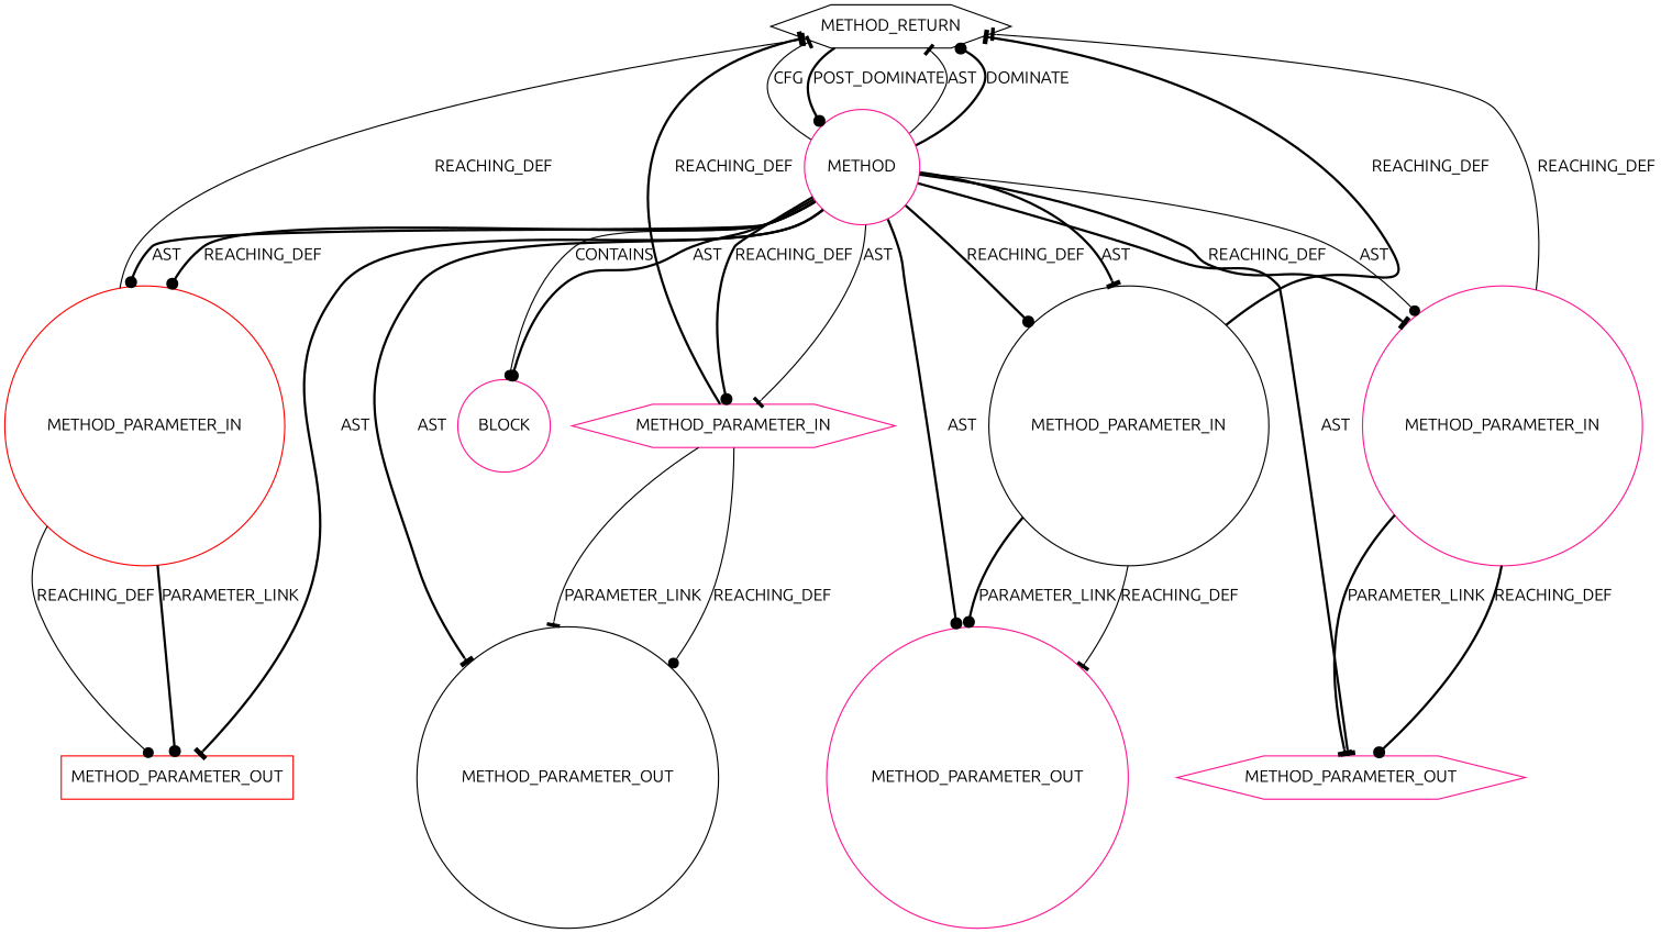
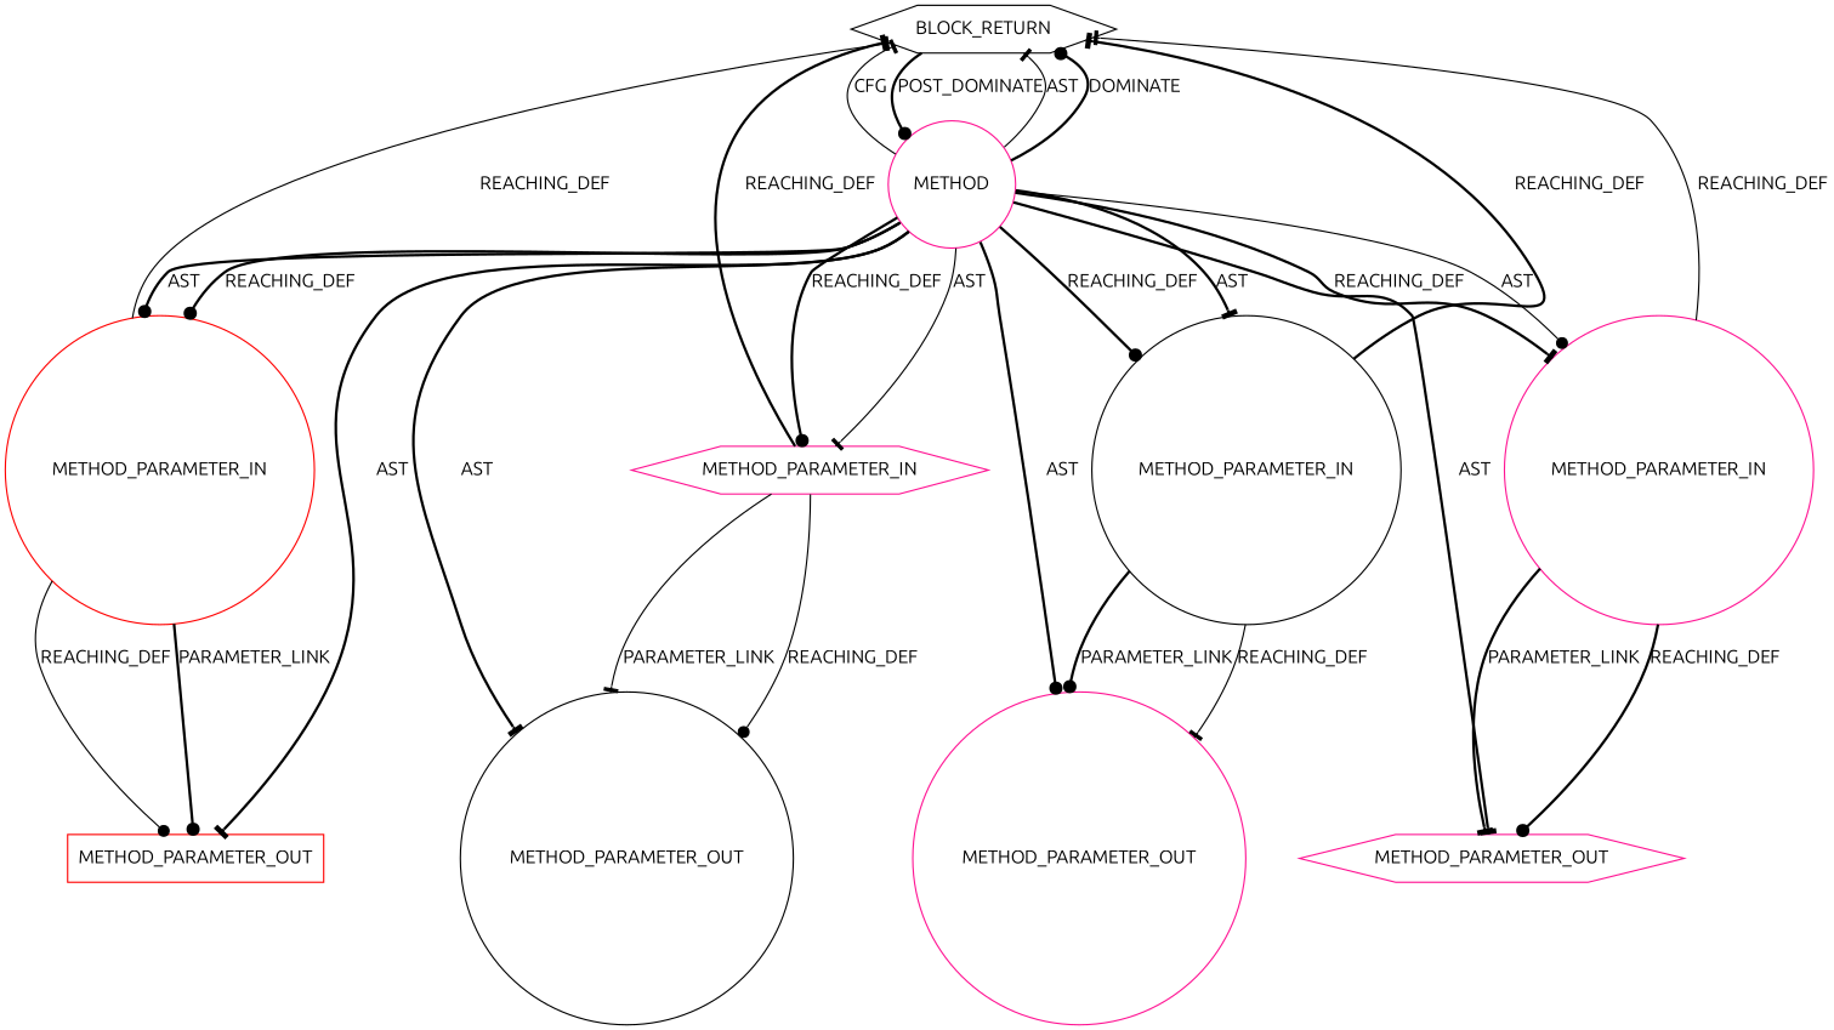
  digraph {
    fontname=Ubuntu
    node [CODE="<empty>" EVALUATION_STRATEGY=BY_VALUE ORDER=2 TYPE_FULL_NAME=ANY color=deeppink fontname=Ubuntu shape=circle IS_VARIADIC=false]
    edge [arrowhead=dot fontname=Ubuntu style=bold]
-   n1 [CODE=RET color=black label=METHOD_RETURN shape=hexagon IS_VARIADIC=""]
+   n1 [CODE=RET color=black label=BLOCK_RETURN shape=hexagon IS_VARIADIC=""]
    n2 [AST_PARENT_FULL_NAME="<global>" AST_PARENT_TYPE=NAMESPACE_BLOCK FILENAME="<empty>" FULL_NAME=BIO_ctrl IS_EXTERNAL=true NAME=BIO_ctrl ORDER=0 label=METHOD EVALUATION_STRATEGY="" TYPE_FULL_NAME="" IS_VARIADIC=""]
-   n3 [ARGUMENT_INDEX=1 ORDER=1 label=BLOCK EVALUATION_STRATEGY="" IS_VARIADIC=""]
    n4 [CODE=p2 INDEX=2 NAME=p2 label=METHOD_PARAMETER_OUT shape=hexagon]
    n5 [CODE=p3 INDEX=3 NAME=p3 ORDER=3 color=black label=METHOD_PARAMETER_IN]
    n6 [CODE=p3 INDEX=3 NAME=p3 ORDER=3 label=METHOD_PARAMETER_OUT]
    n7 [CODE=p2 INDEX=2 NAME=p2 label=METHOD_PARAMETER_IN]
    n8 [CODE=p1 INDEX=1 NAME=p1 ORDER=1 color=red label=METHOD_PARAMETER_OUT shape=box]
    n9 [CODE=p1 INDEX=1 NAME=p1 ORDER=1 color=red label=METHOD_PARAMETER_IN]
    n10 [CODE=p4 INDEX=4 NAME=p4 ORDER=4 label=METHOD_PARAMETER_IN shape=hexagon]
    n11 [CODE=p4 INDEX=4 NAME=p4 ORDER=4 color=black label=METHOD_PARAMETER_OUT]
    n1 -> n2 [label=POST_DOMINATE]
    n2 -> n1 [arrowhead=tee label=AST style=solid]
    n2 -> n1 [label=DOMINATE]
    n2 -> n1 [arrowhead=tee label=CFG style=solid]
-   n2 -> n3 [label=CONTAINS style=solid]
-   n2 -> n3 [label=AST]
    n2 -> n4 [arrowhead=tee label=AST]
    n2 -> n5 [label=REACHING_DEF]
    n2 -> n5 [arrowhead=tee label=AST]
    n2 -> n6 [label=AST]
    n2 -> n7 [label=AST style=solid]
    n2 -> n7 [arrowhead=tee label=REACHING_DEF]
    n2 -> n8 [arrowhead=tee label=AST]
    n2 -> n9 [label=REACHING_DEF]
    n2 -> n9 [label=AST]
    n2 -> n10 [arrowhead=tee label=AST style=solid]
    n2 -> n10 [label=REACHING_DEF]
    n2 -> n11 [arrowhead=tee label=AST]
    n5 -> n1 [VARIABLE=p3 arrowhead=tee label=REACHING_DEF]
    n5 -> n6 [label=PARAMETER_LINK]
    n5 -> n6 [VARIABLE=p3 arrowhead=tee label=REACHING_DEF style=solid]
    n7 -> n1 [VARIABLE=p2 arrowhead=tee label=REACHING_DEF style=solid]
    n7 -> n4 [VARIABLE=p2 label=REACHING_DEF]
    n7 -> n4 [arrowhead=tee label=PARAMETER_LINK]
    n9 -> n1 [VARIABLE=p1 arrowhead=tee label=REACHING_DEF style=solid]
    n9 -> n8 [label=PARAMETER_LINK]
    n9 -> n8 [VARIABLE=p1 label=REACHING_DEF style=solid]
    n10 -> n1 [VARIABLE=p4 arrowhead=tee label=REACHING_DEF]
    n10 -> n11 [VARIABLE=p4 label=REACHING_DEF style=solid]
    n10 -> n11 [arrowhead=tee label=PARAMETER_LINK style=solid]
  }
